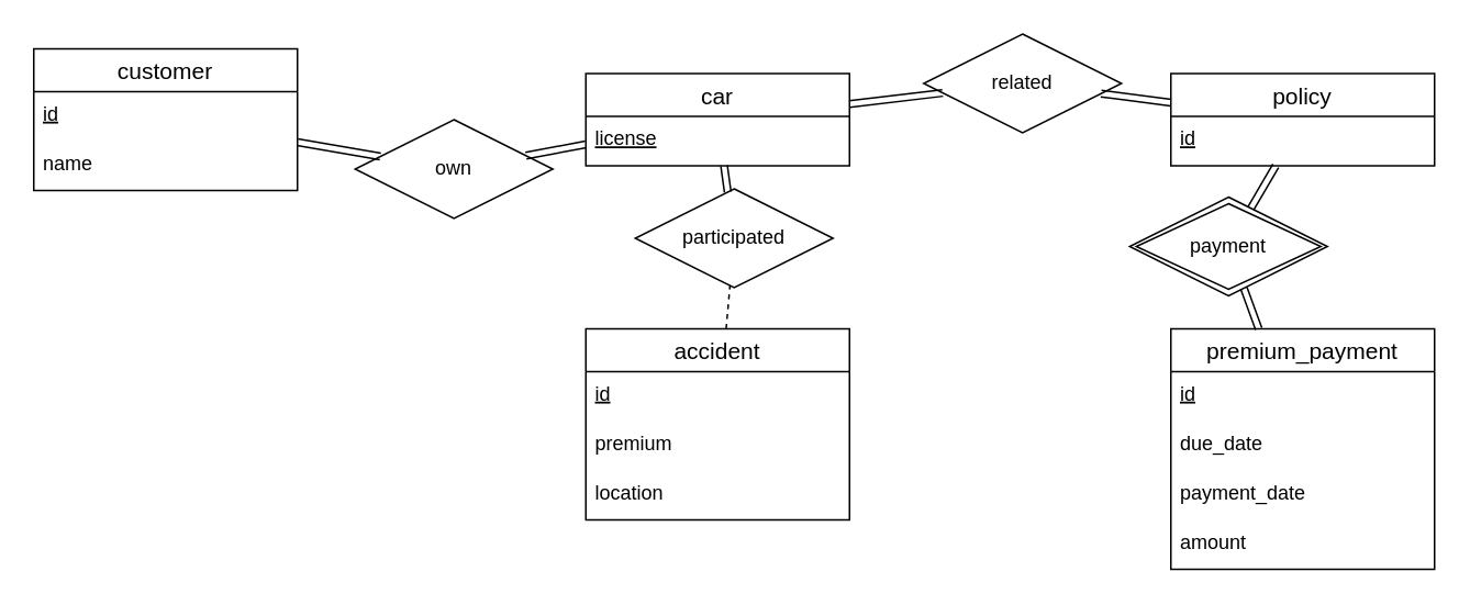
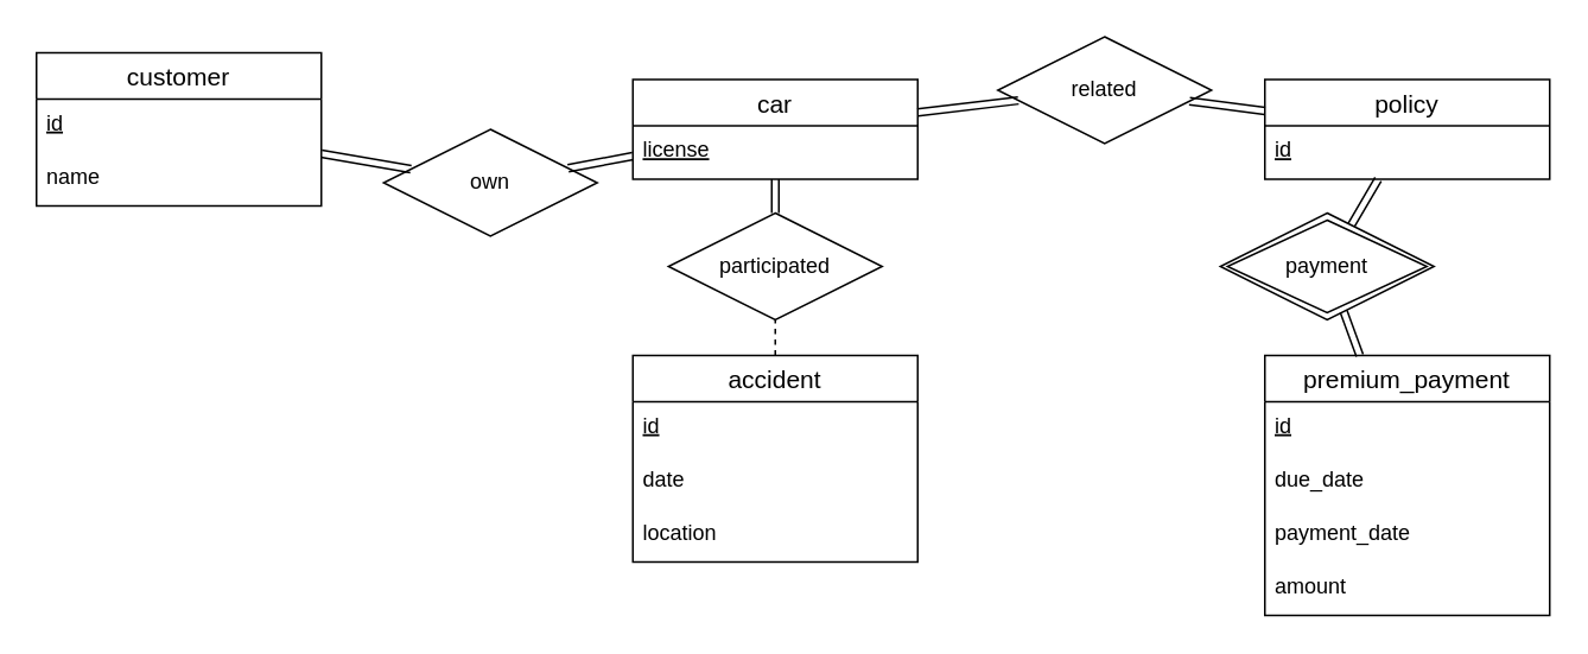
  <mxCell id="0" />
  <mxCell id="1" parent="0" />
  <mxCell id="2" value="customer" style="swimlane;fontStyle=0;childLayout=stackLayout;horizontal=1;startSize=26;horizontalStack=0;resizeParent=1;resizeParentMax=0;resizeLast=0;collapsible=1;marginBottom=0;align=center;fontSize=14;" vertex="1" parent="1"><mxGeometry x="20" y="29" width="160" height="86" as="geometry" /></mxCell>
  <mxCell id="3" value="id" style="text;strokeColor=none;fillColor=none;spacingLeft=4;spacingRight=4;overflow=hidden;rotatable=0;points=[[0,0.5],[1,0.5]];portConstraint=eastwest;fontSize=12;fontStyle=4" vertex="1" parent="2"><mxGeometry y="26" width="160" height="30" as="geometry" /></mxCell>
  <mxCell id="4" value="name" style="text;strokeColor=none;fillColor=none;spacingLeft=4;spacingRight=4;overflow=hidden;rotatable=0;points=[[0,0.5],[1,0.5]];portConstraint=eastwest;fontSize=12;" vertex="1" parent="2"><mxGeometry y="56" width="160" height="30" as="geometry" /></mxCell>
  <mxCell id="5" value="car" style="swimlane;fontStyle=0;childLayout=stackLayout;horizontal=1;startSize=26;horizontalStack=0;resizeParent=1;resizeParentMax=0;resizeLast=0;collapsible=1;marginBottom=0;align=center;fontSize=14;" vertex="1" parent="1"><mxGeometry x="355" y="44" width="160" height="56" as="geometry" /></mxCell>
  <mxCell id="6" value="license" style="text;strokeColor=none;fillColor=none;spacingLeft=4;spacingRight=4;overflow=hidden;rotatable=0;points=[[0,0.5],[1,0.5]];portConstraint=eastwest;fontSize=12;fontStyle=4" vertex="1" parent="5"><mxGeometry y="26" width="160" height="30" as="geometry" /></mxCell>
  <mxCell id="7" value="own" style="shape=rhombus;perimeter=rhombusPerimeter;whiteSpace=wrap;html=1;align=center;" vertex="1" parent="1"><mxGeometry x="215" y="72" width="120" height="60" as="geometry" /></mxCell>
- <mxCell id="8" value="participated" style="shape=rhombus;perimeter=rhombusPerimeter;whiteSpace=wrap;html=1;align=center;" vertex="1" parent="1"><mxGeometry x="385" y="114" width="120" height="60" as="geometry" /></mxCell>
+ <mxCell id="8" value="participated" style="shape=rhombus;perimeter=rhombusPerimeter;whiteSpace=wrap;html=1;align=center;" vertex="1" parent="1"><mxGeometry x="375" y="119" width="120" height="60" as="geometry" /></mxCell>
  <mxCell id="9" value="" style="shape=link;html=1;" edge="1" parent="1" source="2" target="7"><mxGeometry width="100" relative="1" as="geometry"><mxPoint x="280" y="39" as="sourcePoint" /><mxPoint x="380" y="39" as="targetPoint" /></mxGeometry></mxCell>
  <mxCell id="10" value="" style="shape=link;html=1;" edge="1" parent="1" source="7" target="5"><mxGeometry width="100" relative="1" as="geometry"><mxPoint x="290" y="69" as="sourcePoint" /><mxPoint x="390" y="69" as="targetPoint" /></mxGeometry></mxCell>
  <mxCell id="11" value="" style="shape=link;html=1;" edge="1" parent="1" source="8" target="5"><mxGeometry width="100" relative="1" as="geometry"><mxPoint x="280" y="39" as="sourcePoint" /><mxPoint x="380" y="39" as="targetPoint" /></mxGeometry></mxCell>
  <mxCell id="12" value="accident" style="swimlane;fontStyle=0;childLayout=stackLayout;horizontal=1;startSize=26;horizontalStack=0;resizeParent=1;resizeParentMax=0;resizeLast=0;collapsible=1;marginBottom=0;align=center;fontSize=14;" vertex="1" parent="1"><mxGeometry x="355" y="199" width="160" height="116" as="geometry" /></mxCell>
  <mxCell id="13" value="id" style="text;strokeColor=none;fillColor=none;spacingLeft=4;spacingRight=4;overflow=hidden;rotatable=0;points=[[0,0.5],[1,0.5]];portConstraint=eastwest;fontSize=12;fontStyle=4" vertex="1" parent="12"><mxGeometry y="26" width="160" height="30" as="geometry" /></mxCell>
- <mxCell id="14" value="premium" style="text;strokeColor=none;fillColor=none;spacingLeft=4;spacingRight=4;overflow=hidden;rotatable=0;points=[[0,0.5],[1,0.5]];portConstraint=eastwest;fontSize=12;" vertex="1" parent="12"><mxGeometry y="56" width="160" height="30" as="geometry" /></mxCell>
+ <mxCell id="14" value="date" style="text;strokeColor=none;fillColor=none;spacingLeft=4;spacingRight=4;overflow=hidden;rotatable=0;points=[[0,0.5],[1,0.5]];portConstraint=eastwest;fontSize=12;" vertex="1" parent="12"><mxGeometry y="56" width="160" height="30" as="geometry" /></mxCell>
  <mxCell id="15" value="location" style="text;strokeColor=none;fillColor=none;spacingLeft=4;spacingRight=4;overflow=hidden;rotatable=0;points=[[0,0.5],[1,0.5]];portConstraint=eastwest;fontSize=12;" vertex="1" parent="12"><mxGeometry y="86" width="160" height="30" as="geometry" /></mxCell>
  <mxCell id="16" value="" style="endArrow=none;html=1;dashed=1;" edge="1" parent="1" source="12" target="8"><mxGeometry width="50" height="50" relative="1" as="geometry"><mxPoint x="310" y="319" as="sourcePoint" /><mxPoint x="360" y="269" as="targetPoint" /></mxGeometry></mxCell>
  <mxCell id="17" value="related" style="shape=rhombus;perimeter=rhombusPerimeter;whiteSpace=wrap;html=1;align=center;" vertex="1" parent="1"><mxGeometry x="560" y="20" width="120" height="60" as="geometry" /></mxCell>
  <mxCell id="18" value="" style="shape=link;html=1;" edge="1" parent="1" source="5" target="17"><mxGeometry width="100" relative="1" as="geometry"><mxPoint x="280" y="289" as="sourcePoint" /><mxPoint x="380" y="289" as="targetPoint" /></mxGeometry></mxCell>
  <mxCell id="19" value="policy" style="swimlane;fontStyle=0;childLayout=stackLayout;horizontal=1;startSize=26;horizontalStack=0;resizeParent=1;resizeParentMax=0;resizeLast=0;collapsible=1;marginBottom=0;align=center;fontSize=14;" vertex="1" parent="1"><mxGeometry x="710" y="44" width="160" height="56" as="geometry" /></mxCell>
  <mxCell id="20" value="id" style="text;strokeColor=none;fillColor=none;spacingLeft=4;spacingRight=4;overflow=hidden;rotatable=0;points=[[0,0.5],[1,0.5]];portConstraint=eastwest;fontSize=12;fontStyle=4" vertex="1" parent="19"><mxGeometry y="26" width="160" height="30" as="geometry" /></mxCell>
  <mxCell id="21" value="" style="shape=link;html=1;" edge="1" parent="1" source="17" target="19"><mxGeometry width="100" relative="1" as="geometry"><mxPoint x="280" y="289" as="sourcePoint" /><mxPoint x="380" y="289" as="targetPoint" /></mxGeometry></mxCell>
  <mxCell id="22" value="payment" style="shape=rhombus;double=1;perimeter=rhombusPerimeter;whiteSpace=wrap;html=1;align=center;" vertex="1" parent="1"><mxGeometry x="685" y="119" width="120" height="60" as="geometry" /></mxCell>
  <mxCell id="23" value="" style="shape=link;html=1;" edge="1" parent="1" source="19" target="22"><mxGeometry width="100" relative="1" as="geometry"><mxPoint x="280" y="289" as="sourcePoint" /><mxPoint x="380" y="289" as="targetPoint" /></mxGeometry></mxCell>
  <mxCell id="24" value="premium_payment" style="swimlane;fontStyle=0;childLayout=stackLayout;horizontal=1;startSize=26;horizontalStack=0;resizeParent=1;resizeParentMax=0;resizeLast=0;collapsible=1;marginBottom=0;align=center;fontSize=14;" vertex="1" parent="1"><mxGeometry x="710" y="199" width="160" height="146" as="geometry" /></mxCell>
  <mxCell id="25" value="id" style="text;strokeColor=none;fillColor=none;spacingLeft=4;spacingRight=4;overflow=hidden;rotatable=0;points=[[0,0.5],[1,0.5]];portConstraint=eastwest;fontSize=12;fontStyle=4" vertex="1" parent="24"><mxGeometry y="26" width="160" height="30" as="geometry" /></mxCell>
  <mxCell id="26" value="due_date" style="text;strokeColor=none;fillColor=none;spacingLeft=4;spacingRight=4;overflow=hidden;rotatable=0;points=[[0,0.5],[1,0.5]];portConstraint=eastwest;fontSize=12;" vertex="1" parent="24"><mxGeometry y="56" width="160" height="30" as="geometry" /></mxCell>
  <mxCell id="27" value="payment_date" style="text;strokeColor=none;fillColor=none;spacingLeft=4;spacingRight=4;overflow=hidden;rotatable=0;points=[[0,0.5],[1,0.5]];portConstraint=eastwest;fontSize=12;" vertex="1" parent="24"><mxGeometry y="86" width="160" height="30" as="geometry" /></mxCell>
  <mxCell id="28" value="amount" style="text;strokeColor=none;fillColor=none;spacingLeft=4;spacingRight=4;overflow=hidden;rotatable=0;points=[[0,0.5],[1,0.5]];portConstraint=eastwest;fontSize=12;" vertex="1" parent="24"><mxGeometry y="116" width="160" height="30" as="geometry" /></mxCell>
  <mxCell id="29" value="" style="shape=link;html=1;" edge="1" parent="1" source="22" target="24"><mxGeometry width="100" relative="1" as="geometry"><mxPoint x="280" y="289" as="sourcePoint" /><mxPoint x="380" y="289" as="targetPoint" /></mxGeometry></mxCell>
